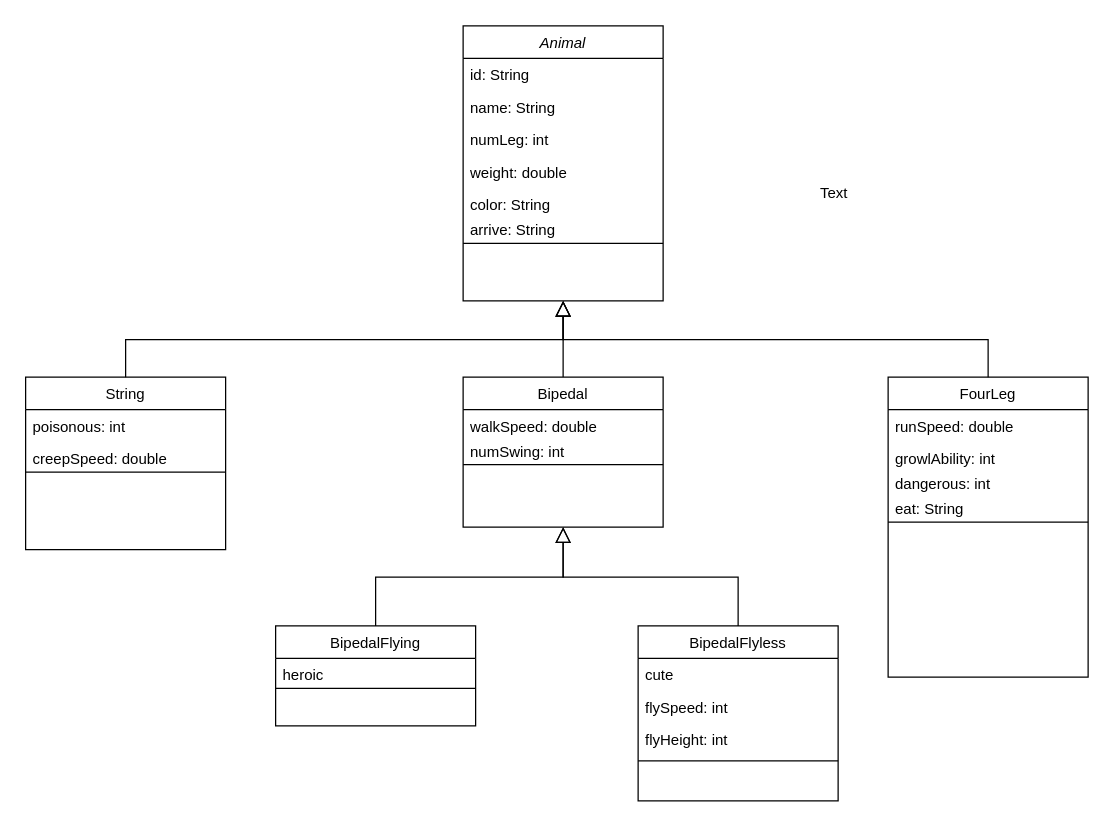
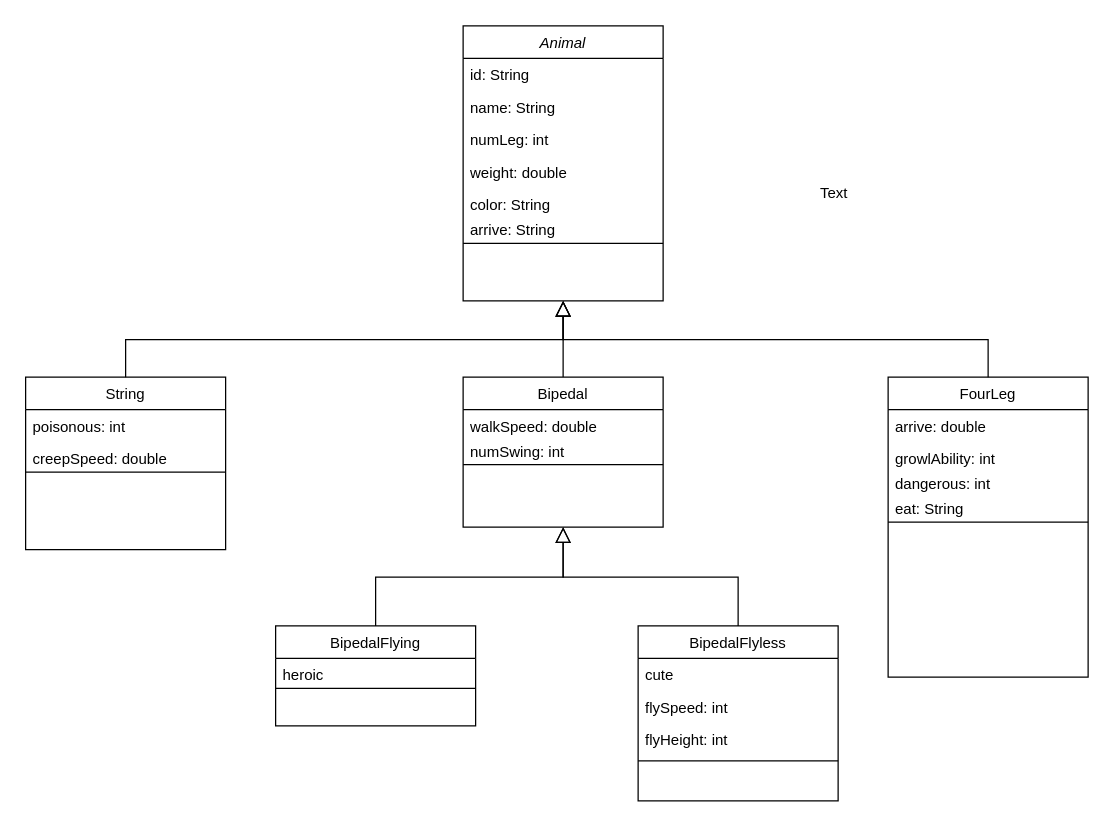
  <mxCell id="0" />
  <mxCell id="1" parent="0" />
  <mxCell id="2" value="Animal" style="swimlane;fontStyle=2;align=center;verticalAlign=top;childLayout=stackLayout;horizontal=1;startSize=26;horizontalStack=0;resizeParent=1;resizeLast=0;collapsible=1;marginBottom=0;rounded=0;shadow=0;strokeWidth=1;" parent="1" vertex="1"><mxGeometry x="370" y="20" width="160" height="220" as="geometry"><mxRectangle x="230" y="140" width="160" height="26" as="alternateBounds" /></mxGeometry></mxCell>
  <mxCell id="3" value="id: String " style="text;align=left;verticalAlign=top;spacingLeft=4;spacingRight=4;overflow=hidden;rotatable=0;points=[[0,0.5],[1,0.5]];portConstraint=eastwest;rounded=0;shadow=0;html=0;" parent="2" vertex="1"><mxGeometry y="26" width="160" height="26" as="geometry" /></mxCell>
  <mxCell id="4" value="name: String" style="text;align=left;verticalAlign=top;spacingLeft=4;spacingRight=4;overflow=hidden;rotatable=0;points=[[0,0.5],[1,0.5]];portConstraint=eastwest;" parent="2" vertex="1"><mxGeometry y="52" width="160" height="26" as="geometry" /></mxCell>
  <mxCell id="5" value="numLeg: int" style="text;align=left;verticalAlign=top;spacingLeft=4;spacingRight=4;overflow=hidden;rotatable=0;points=[[0,0.5],[1,0.5]];portConstraint=eastwest;rounded=0;shadow=0;html=0;" parent="2" vertex="1"><mxGeometry y="78" width="160" height="26" as="geometry" /></mxCell>
  <mxCell id="6" value="weight: double" style="text;align=left;verticalAlign=top;spacingLeft=4;spacingRight=4;overflow=hidden;rotatable=0;points=[[0,0.5],[1,0.5]];portConstraint=eastwest;rounded=0;shadow=0;html=0;" parent="2" vertex="1"><mxGeometry y="104" width="160" height="26" as="geometry" /></mxCell>
  <mxCell id="7" value="color: String" style="text;html=1;resizable=0;autosize=1;align=left;verticalAlign=top;points=[];fillColor=none;strokeColor=none;rounded=0;shadow=0;spacingLeft=4;spacingRight=4;" parent="2" vertex="1"><mxGeometry y="130" width="160" height="20" as="geometry" /></mxCell>
  <mxCell id="8" value="arrive: String" style="text;html=1;resizable=0;autosize=1;align=left;verticalAlign=top;points=[];fillColor=none;strokeColor=none;rounded=0;shadow=0;spacingLeft=4;spacingRight=4;" parent="2" vertex="1"><mxGeometry y="150" width="160" height="20" as="geometry" /></mxCell>
  <mxCell id="9" value="" style="line;html=1;strokeWidth=1;align=left;verticalAlign=middle;spacingTop=-1;spacingLeft=3;spacingRight=3;rotatable=0;labelPosition=right;points=[];portConstraint=eastwest;" parent="2" vertex="1"><mxGeometry y="170" width="160" height="8" as="geometry" /></mxCell>
  <mxCell id="10" value="String" style="swimlane;fontStyle=0;align=center;verticalAlign=top;childLayout=stackLayout;horizontal=1;startSize=26;horizontalStack=0;resizeParent=1;resizeLast=0;collapsible=1;marginBottom=0;rounded=0;shadow=0;strokeWidth=1;" parent="1" vertex="1"><mxGeometry x="20" y="301" width="160" height="138" as="geometry"><mxRectangle x="130" y="380" width="160" height="26" as="alternateBounds" /></mxGeometry></mxCell>
  <mxCell id="11" value="poisonous: int" style="text;align=left;verticalAlign=top;spacingLeft=4;spacingRight=4;overflow=hidden;rotatable=0;points=[[0,0.5],[1,0.5]];portConstraint=eastwest;" parent="10" vertex="1"><mxGeometry y="26" width="160" height="26" as="geometry" /></mxCell>
  <mxCell id="12" value="creepSpeed: double" style="text;html=1;resizable=0;autosize=1;align=left;verticalAlign=top;points=[];fillColor=none;strokeColor=none;rounded=0;shadow=0;spacingLeft=4;spacingRight=4;" parent="10" vertex="1"><mxGeometry y="52" width="160" height="20" as="geometry" /></mxCell>
  <mxCell id="13" value="" style="line;html=1;strokeWidth=1;align=left;verticalAlign=middle;spacingTop=-1;spacingLeft=3;spacingRight=3;rotatable=0;labelPosition=right;points=[];portConstraint=eastwest;" parent="10" vertex="1"><mxGeometry y="72" width="160" height="8" as="geometry" /></mxCell>
  <mxCell id="14" value="" style="endArrow=block;endSize=10;endFill=0;shadow=0;strokeWidth=1;rounded=0;edgeStyle=elbowEdgeStyle;elbow=vertical;" parent="1" source="10" target="2" edge="1"><mxGeometry width="160" relative="1" as="geometry"><mxPoint x="350" y="103" as="sourcePoint" /><mxPoint x="350" y="103" as="targetPoint" /></mxGeometry></mxCell>
  <mxCell id="15" value="FourLeg" style="swimlane;fontStyle=0;align=center;verticalAlign=top;childLayout=stackLayout;horizontal=1;startSize=26;horizontalStack=0;resizeParent=1;resizeLast=0;collapsible=1;marginBottom=0;rounded=0;shadow=0;strokeWidth=1;" parent="1" vertex="1"><mxGeometry x="710" y="301" width="160" height="240" as="geometry"><mxRectangle x="340" y="380" width="170" height="26" as="alternateBounds" /></mxGeometry></mxCell>
- <mxCell id="16" value="runSpeed: double" style="text;align=left;verticalAlign=top;spacingLeft=4;spacingRight=4;overflow=hidden;rotatable=0;points=[[0,0.5],[1,0.5]];portConstraint=eastwest;" parent="15" vertex="1"><mxGeometry y="26" width="160" height="26" as="geometry" /></mxCell>
+ <mxCell id="16" value="arrive: double" style="text;align=left;verticalAlign=top;spacingLeft=4;spacingRight=4;overflow=hidden;rotatable=0;points=[[0,0.5],[1,0.5]];portConstraint=eastwest;" parent="15" vertex="1"><mxGeometry y="26" width="160" height="26" as="geometry" /></mxCell>
  <mxCell id="17" value="growlAbility: int" style="text;html=1;resizable=0;autosize=1;align=left;verticalAlign=top;points=[];fillColor=none;strokeColor=none;rounded=0;shadow=0;spacingLeft=4;spacingRight=4;" parent="15" vertex="1"><mxGeometry y="52" width="160" height="20" as="geometry" /></mxCell>
  <mxCell id="18" value="dangerous: int" style="text;html=1;resizable=0;autosize=1;align=left;verticalAlign=top;points=[];fillColor=none;strokeColor=none;rounded=0;shadow=0;spacingLeft=4;spacingRight=4;" parent="15" vertex="1"><mxGeometry y="72" width="160" height="20" as="geometry" /></mxCell>
  <mxCell id="19" value="eat: String" style="text;html=1;resizable=0;autosize=1;align=left;verticalAlign=top;points=[];fillColor=none;strokeColor=none;rounded=0;shadow=0;spacingLeft=4;spacingRight=4;" parent="15" vertex="1"><mxGeometry y="92" width="160" height="20" as="geometry" /></mxCell>
  <mxCell id="20" value="" style="line;html=1;strokeWidth=1;align=left;verticalAlign=middle;spacingTop=-1;spacingLeft=3;spacingRight=3;rotatable=0;labelPosition=right;points=[];portConstraint=eastwest;" parent="15" vertex="1"><mxGeometry y="112" width="160" height="8" as="geometry" /></mxCell>
  <mxCell id="21" value="" style="endArrow=block;endSize=10;endFill=0;shadow=0;strokeWidth=1;rounded=0;edgeStyle=elbowEdgeStyle;elbow=vertical;" parent="1" source="15" target="2" edge="1"><mxGeometry width="160" relative="1" as="geometry"><mxPoint x="360" y="273" as="sourcePoint" /><mxPoint x="460" y="171" as="targetPoint" /></mxGeometry></mxCell>
  <mxCell id="22" style="edgeStyle=elbowEdgeStyle;rounded=0;orthogonalLoop=1;jettySize=auto;elbow=vertical;html=1;entryX=0.5;entryY=1;entryDx=0;entryDy=0;endArrow=block;endFill=0;endSize=10;" parent="1" source="23" target="2" edge="1"><mxGeometry relative="1" as="geometry" /></mxCell>
  <mxCell id="23" value="Bipedal" style="swimlane;fontStyle=0;align=center;verticalAlign=top;childLayout=stackLayout;horizontal=1;startSize=26;horizontalStack=0;resizeParent=1;resizeLast=0;collapsible=1;marginBottom=0;rounded=0;shadow=0;strokeWidth=1;" parent="1" vertex="1"><mxGeometry x="370" y="301" width="160" height="120" as="geometry"><mxRectangle x="340" y="380" width="170" height="26" as="alternateBounds" /></mxGeometry></mxCell>
  <mxCell id="24" value="walkSpeed: double" style="text;html=1;resizable=0;autosize=1;align=left;verticalAlign=top;points=[];fillColor=none;strokeColor=none;rounded=0;shadow=0;spacingLeft=4;spacingRight=4;" parent="23" vertex="1"><mxGeometry y="26" width="160" height="20" as="geometry" /></mxCell>
  <mxCell id="25" value="numSwing: int" style="text;html=1;resizable=0;autosize=1;align=left;verticalAlign=top;points=[];fillColor=none;strokeColor=none;rounded=0;shadow=0;spacingLeft=4;spacingRight=4;" parent="23" vertex="1"><mxGeometry y="46" width="160" height="20" as="geometry" /></mxCell>
  <mxCell id="26" value="" style="line;html=1;strokeWidth=1;align=left;verticalAlign=middle;spacingTop=-1;spacingLeft=3;spacingRight=3;rotatable=0;labelPosition=right;points=[];portConstraint=eastwest;" parent="23" vertex="1"><mxGeometry y="66" width="160" height="8" as="geometry" /></mxCell>
  <mxCell id="27" style="edgeStyle=elbowEdgeStyle;rounded=0;orthogonalLoop=1;jettySize=auto;elbow=vertical;html=1;entryX=0.5;entryY=1;entryDx=0;entryDy=0;endArrow=block;endFill=0;endSize=10;" parent="1" source="28" target="23" edge="1"><mxGeometry relative="1" as="geometry" /></mxCell>
  <mxCell id="28" value="BipedalFlying" style="swimlane;fontStyle=0;align=center;verticalAlign=top;childLayout=stackLayout;horizontal=1;startSize=26;horizontalStack=0;resizeParent=1;resizeLast=0;collapsible=1;marginBottom=0;rounded=0;shadow=0;strokeWidth=1;" parent="1" vertex="1"><mxGeometry x="220" y="500" width="160" height="80" as="geometry"><mxRectangle x="340" y="380" width="170" height="26" as="alternateBounds" /></mxGeometry></mxCell>
  <mxCell id="29" value="heroic" style="text;html=1;resizable=0;autosize=1;align=left;verticalAlign=top;points=[];fillColor=none;strokeColor=none;rounded=0;shadow=0;spacingLeft=4;spacingRight=4;" parent="28" vertex="1"><mxGeometry y="26" width="160" height="20" as="geometry" /></mxCell>
  <mxCell id="30" value="" style="line;html=1;strokeWidth=1;align=left;verticalAlign=middle;spacingTop=-1;spacingLeft=3;spacingRight=3;rotatable=0;labelPosition=right;points=[];portConstraint=eastwest;" parent="28" vertex="1"><mxGeometry y="46" width="160" height="8" as="geometry" /></mxCell>
  <mxCell id="31" style="edgeStyle=elbowEdgeStyle;rounded=0;orthogonalLoop=1;jettySize=auto;elbow=vertical;html=1;endArrow=block;endFill=0;endSize=10;entryX=0.5;entryY=1;entryDx=0;entryDy=0;" parent="1" source="32" target="23" edge="1"><mxGeometry relative="1" as="geometry"><mxPoint x="450" y="350" as="targetPoint" /></mxGeometry></mxCell>
  <mxCell id="32" value="BipedalFlyless" style="swimlane;fontStyle=0;align=center;verticalAlign=top;childLayout=stackLayout;horizontal=1;startSize=26;horizontalStack=0;resizeParent=1;resizeLast=0;collapsible=1;marginBottom=0;rounded=0;shadow=0;strokeWidth=1;" parent="1" vertex="1"><mxGeometry x="510" y="500" width="160" height="140" as="geometry"><mxRectangle x="340" y="380" width="170" height="26" as="alternateBounds" /></mxGeometry></mxCell>
  <mxCell id="33" value="cute" style="text;align=left;verticalAlign=top;spacingLeft=4;spacingRight=4;overflow=hidden;rotatable=0;points=[[0,0.5],[1,0.5]];portConstraint=eastwest;" parent="32" vertex="1"><mxGeometry y="26" width="160" height="26" as="geometry" /></mxCell>
  <mxCell id="34" value="flySpeed: int" style="text;align=left;verticalAlign=top;spacingLeft=4;spacingRight=4;overflow=hidden;rotatable=0;points=[[0,0.5],[1,0.5]];portConstraint=eastwest;" parent="32" vertex="1"><mxGeometry y="52" width="160" height="26" as="geometry" /></mxCell>
  <mxCell id="35" value="flyHeight: int" style="text;align=left;verticalAlign=top;spacingLeft=4;spacingRight=4;overflow=hidden;rotatable=0;points=[[0,0.5],[1,0.5]];portConstraint=eastwest;" vertex="1" parent="32"><mxGeometry y="78" width="160" height="26" as="geometry" /></mxCell>
  <mxCell id="36" value="" style="line;html=1;strokeWidth=1;align=left;verticalAlign=middle;spacingTop=-1;spacingLeft=3;spacingRight=3;rotatable=0;labelPosition=right;points=[];portConstraint=eastwest;" parent="32" vertex="1"><mxGeometry y="104" width="160" height="8" as="geometry" /></mxCell>
  <mxCell id="37" value="Text" style="text;html=1;resizable=0;autosize=1;align=left;verticalAlign=top;points=[];fillColor=none;strokeColor=none;rounded=0;shadow=0;spacingLeft=4;spacingRight=4;" parent="1" vertex="1"><mxGeometry x="650" y="140" width="160" height="20" as="geometry" /></mxCell>
